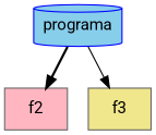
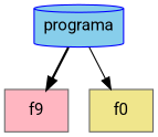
  digraph {
    fontname=Roboto
    node [color=gray40 fontname=Roboto shape=box style=filled]
    edge [fontname=Roboto]
    n1 [color=blue fillcolor=skyblue label=programa shape=cylinder]
-   n2 [fillcolor=lightpink label=f2]
-   n3 [fillcolor=khaki label=f3]
+   n2 [fillcolor=lightpink label=f9]
+   n3 [fillcolor=khaki label=f0]
    n1 -> n2 [style=bold]
    n1 -> n3 [style=solid]
  }
